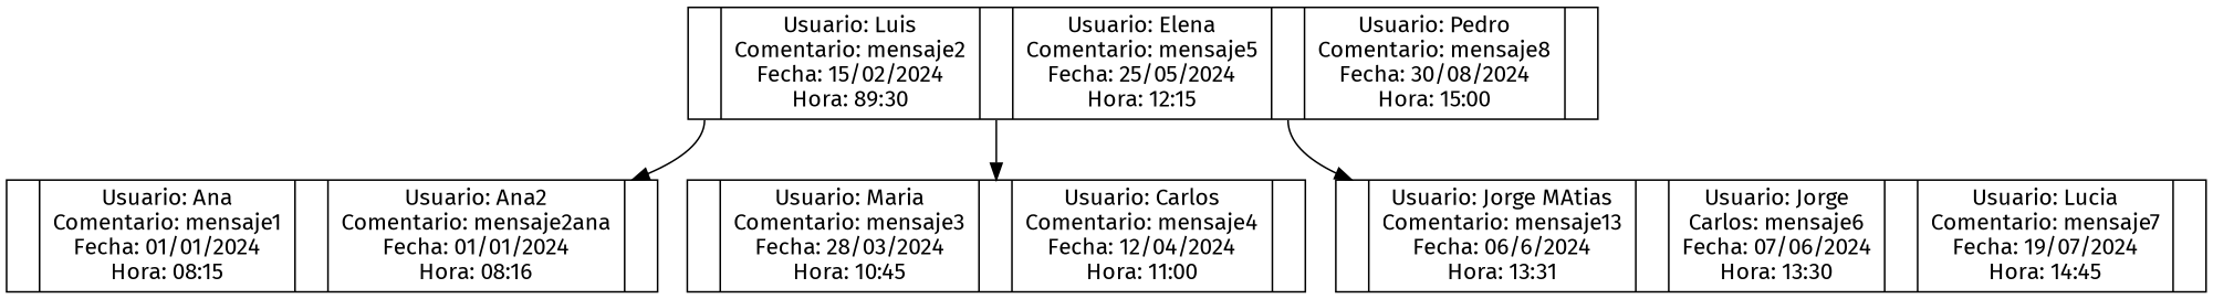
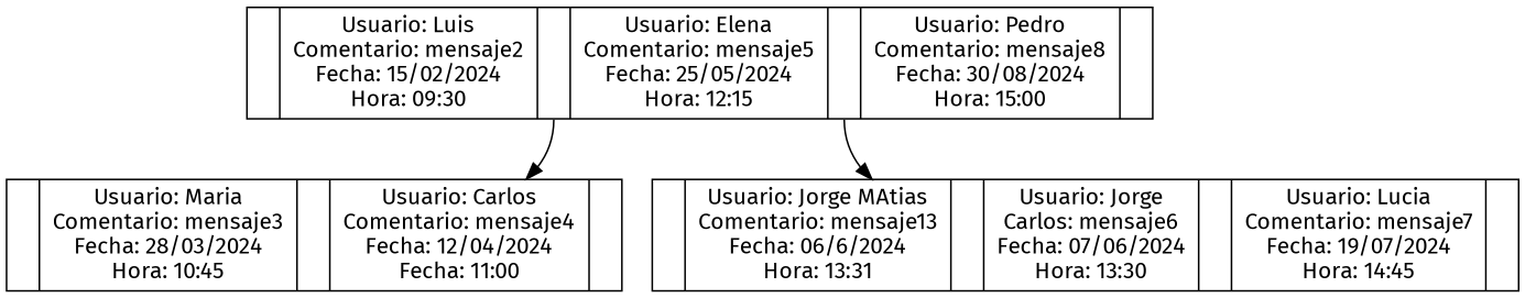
  digraph {
    fontname="Fira Sans"
    node [fontname="Fira Sans" shape=record]
    edge [fontname="Fira Sans"]
-   n1 [label="<f0> |{Usuario: Luis\nComentario: mensaje2\nFecha: 15/02/2024\nHora: 89:30}| <f1> |{Usuario: Elena\nComentario: mensaje5\nFecha: 25/05/2024\nHora: 12:15}| <f2> |{Usuario: Pedro\nComentario: mensaje8\nFecha: 30/08/2024\nHora: 15:00}| <f3>"]
-   n2 [label="<f0> |{Usuario: Ana\nComentario: mensaje1\nFecha: 01/01/2024\nHora: 08:15}| <f1> |{Usuario: Ana2\nComentario: mensaje2ana\nFecha: 01/01/2024\nHora: 08:16}| <f2>"]
-   n3 [label="<f0> |{Usuario: Maria\nComentario: mensaje3\nFecha: 28/03/2024\nHora: 10:45}| <f1> |{Usuario: Carlos\nComentario: mensaje4\nFecha: 12/04/2024\nHora: 11:00}| <f2>"]
+   n1 [label="<f0> |{Usuario: Luis\nComentario: mensaje2\nFecha: 15/02/2024\nHora: 09:30}| <f1> |{Usuario: Elena\nComentario: mensaje5\nFecha: 25/05/2024\nHora: 12:15}| <f2> |{Usuario: Pedro\nComentario: mensaje8\nFecha: 30/08/2024\nHora: 15:00}| <f3>"]
+   n3 [label="<f0> |{Usuario: Maria\nComentario: mensaje3\nFecha: 28/03/2024\nHora: 10:45}| <f1> |{Usuario: Carlos\nComentario: mensaje4\nFecha: 12/04/2024\nFecha: 11:00}| <f2>"]
    n4 [label="<f0> |{Usuario: Jorge MAtias\nComentario: mensaje13\nFecha: 06/6/2024\nHora: 13:31}| <f1> |{Usuario: Jorge\nCarlos: mensaje6\nFecha: 07/06/2024\nHora: 13:30}| <f2> |{Usuario: Lucia\nComentario: mensaje7\nFecha: 19/07/2024\nHora: 14:45}| <f3>"]
-   n1 -> n2 [tailport=f0]
    n1 -> n3 [tailport=f1]
    n1 -> n4 [tailport=f2]
  }
